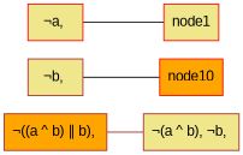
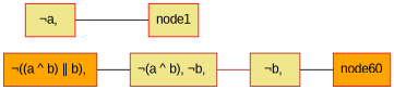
  graph {
    rankdir=LR
    node [color=brown fillcolor=khaki fontname=Arial shape=box style=filled]
    edge [color=brown]
    n1 [fillcolor=orange label="¬((a ^ b) ∥ b), "]
    n2 [label="¬(a ^ b), ¬b, "]
    n3 [label="¬b, "]
    n4 [color=red label="¬a, "]
    n5 [color=red label=node1]
-   node10 [color=red fillcolor=orange]
-   n1 -- n2
+   node10 [color=red fillcolor=orange label=node60]
+   n1 -- n2 [color=black]
+   n2 -- n3
    n3 -- node10 [color=black]
    n4 -- n5 [color=black]
  }
